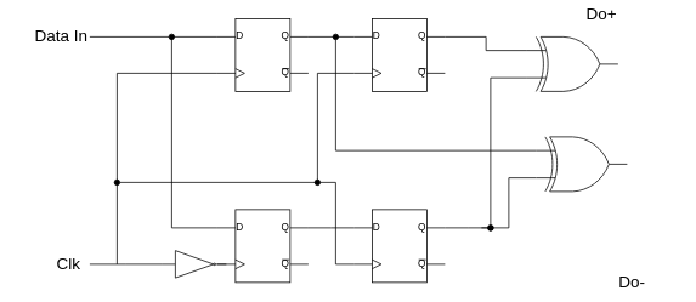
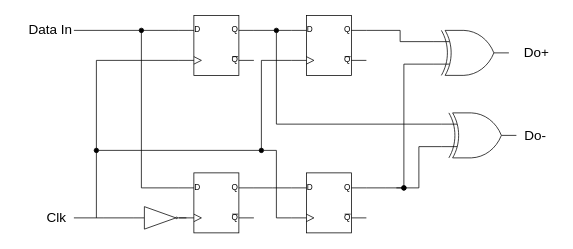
  <mxCell id="0" />
  <mxCell id="1" parent="0" />
  <mxCell id="2" style="edgeStyle=elbowEdgeStyle;rounded=0;orthogonalLoop=1;jettySize=auto;html=1;exitX=0;exitY=0.25;exitDx=0;exitDy=0;exitPerimeter=0;entryX=0;entryY=0.25;entryDx=0;entryDy=0;entryPerimeter=0;endArrow=none;endFill=0;" edge="1" parent="1" source="4" target="6"><mxGeometry relative="1" as="geometry"><Array as="points"><mxPoint x="188" y="130" /></Array></mxGeometry></mxCell>
  <mxCell id="3" style="edgeStyle=elbowEdgeStyle;rounded=0;orthogonalLoop=1;jettySize=auto;html=1;exitX=0;exitY=0.75;exitDx=0;exitDy=0;exitPerimeter=0;entryX=0;entryY=0.75;entryDx=0;entryDy=0;entryPerimeter=0;endArrow=none;endFill=0;" edge="1" parent="1" target="4"><mxGeometry relative="1" as="geometry"><mxPoint x="128" y="290" as="sourcePoint" /><Array as="points"><mxPoint x="128" y="190" /></Array></mxGeometry></mxCell>
  <mxCell id="4" value="" style="verticalLabelPosition=bottom;shadow=0;dashed=0;align=center;html=1;verticalAlign=top;shape=mxgraph.electrical.logic_gates.d_type_flip-flop;fillColor=#FFFFFF;" vertex="1" parent="1"><mxGeometry x="238" y="20" width="100" height="80" as="geometry" /></mxCell>
  <mxCell id="5" style="edgeStyle=elbowEdgeStyle;rounded=0;orthogonalLoop=1;jettySize=auto;html=1;exitX=1;exitY=0.25;exitDx=0;exitDy=0;exitPerimeter=0;entryX=0;entryY=0.25;entryDx=0;entryDy=0;entryPerimeter=0;endArrow=none;endFill=0;" edge="1" parent="1" source="6" target="9"><mxGeometry relative="1" as="geometry" /></mxCell>
  <mxCell id="6" value="" style="verticalLabelPosition=bottom;shadow=0;dashed=0;align=center;html=1;verticalAlign=top;shape=mxgraph.electrical.logic_gates.d_type_flip-flop;fillColor=#FFFFFF;" vertex="1" parent="1"><mxGeometry x="238" y="230" width="100" height="80" as="geometry" /></mxCell>
  <mxCell id="7" style="edgeStyle=elbowEdgeStyle;rounded=0;orthogonalLoop=1;jettySize=auto;html=1;exitX=1;exitY=0.25;exitDx=0;exitDy=0;exitPerimeter=0;endArrow=oval;endFill=1;" edge="1" parent="1" source="9"><mxGeometry relative="1" as="geometry"><mxPoint x="538" y="250" as="targetPoint" /></mxGeometry></mxCell>
  <mxCell id="8" style="edgeStyle=elbowEdgeStyle;rounded=0;orthogonalLoop=1;jettySize=auto;html=1;exitX=0;exitY=0.75;exitDx=0;exitDy=0;exitPerimeter=0;endArrow=oval;endFill=1;" edge="1" parent="1" source="9"><mxGeometry relative="1" as="geometry"><mxPoint x="348" y="200" as="targetPoint" /><Array as="points"><mxPoint x="368" y="230" /><mxPoint x="348" y="200" /><mxPoint x="368" y="230" /></Array></mxGeometry></mxCell>
  <mxCell id="9" value="" style="verticalLabelPosition=bottom;shadow=0;dashed=0;align=center;html=1;verticalAlign=top;shape=mxgraph.electrical.logic_gates.d_type_flip-flop;fillColor=#FFFFFF;" vertex="1" parent="1"><mxGeometry x="388" y="230" width="100" height="80" as="geometry" /></mxCell>
  <mxCell id="10" style="edgeStyle=elbowEdgeStyle;rounded=0;orthogonalLoop=1;jettySize=auto;html=1;exitX=1;exitY=0.25;exitDx=0;exitDy=0;exitPerimeter=0;entryX=0;entryY=0.25;entryDx=0;entryDy=0;entryPerimeter=0;endArrow=none;endFill=0;" edge="1" parent="1" source="12" target="15"><mxGeometry relative="1" as="geometry" /></mxCell>
  <mxCell id="11" style="edgeStyle=elbowEdgeStyle;rounded=0;orthogonalLoop=1;jettySize=auto;html=1;exitX=0;exitY=0.75;exitDx=0;exitDy=0;exitPerimeter=0;endArrow=oval;endFill=1;" edge="1" parent="1" source="12"><mxGeometry relative="1" as="geometry"><mxPoint x="128" y="200" as="targetPoint" /><Array as="points"><mxPoint x="348" y="150" /><mxPoint x="208" y="210" /><mxPoint x="388" y="130" /></Array></mxGeometry></mxCell>
  <mxCell id="12" value="" style="verticalLabelPosition=bottom;shadow=0;dashed=0;align=center;html=1;verticalAlign=top;shape=mxgraph.electrical.logic_gates.d_type_flip-flop;fillColor=#FFFFFF;" vertex="1" parent="1"><mxGeometry x="388" y="20" width="100" height="80" as="geometry" /></mxCell>
  <mxCell id="13" value="" style="endArrow=none;html=1;entryX=0;entryY=0.25;entryDx=0;entryDy=0;entryPerimeter=0;" edge="1" parent="1" target="12"><mxGeometry width="50" height="50" relative="1" as="geometry"><mxPoint x="338" y="40" as="sourcePoint" /><mxPoint x="388" y="-10" as="targetPoint" /></mxGeometry></mxCell>
  <mxCell id="14" style="edgeStyle=elbowEdgeStyle;rounded=0;orthogonalLoop=1;jettySize=auto;html=1;exitX=0;exitY=0.75;exitDx=0;exitDy=0;exitPerimeter=0;endArrow=oval;endFill=1;" edge="1" parent="1" source="15"><mxGeometry relative="1" as="geometry"><mxPoint x="538" y="250" as="targetPoint" /><Array as="points"><mxPoint x="538" y="170" /></Array></mxGeometry></mxCell>
  <mxCell id="15" value="" style="verticalLabelPosition=bottom;shadow=0;dashed=0;align=center;html=1;verticalAlign=top;shape=mxgraph.electrical.logic_gates.logic_gate;operation=xor;" vertex="1" parent="1"><mxGeometry x="578" y="40" width="100" height="60" as="geometry" /></mxCell>
  <mxCell id="16" style="edgeStyle=elbowEdgeStyle;rounded=0;orthogonalLoop=1;jettySize=auto;html=1;exitX=0;exitY=0.75;exitDx=0;exitDy=0;exitPerimeter=0;entryX=0;entryY=0.75;entryDx=0;entryDy=0;entryPerimeter=0;endArrow=none;endFill=0;" edge="1" parent="1" target="18"><mxGeometry relative="1" as="geometry"><mxPoint x="528" y="250" as="sourcePoint" /></mxGeometry></mxCell>
  <mxCell id="17" style="edgeStyle=elbowEdgeStyle;rounded=0;orthogonalLoop=1;jettySize=auto;html=1;exitX=0;exitY=0.25;exitDx=0;exitDy=0;exitPerimeter=0;endArrow=oval;endFill=1;" edge="1" parent="1" source="18"><mxGeometry relative="1" as="geometry"><mxPoint x="368" y="40" as="targetPoint" /><Array as="points"><mxPoint x="368" y="100" /></Array></mxGeometry></mxCell>
  <mxCell id="18" value="" style="verticalLabelPosition=bottom;shadow=0;dashed=0;align=center;html=1;verticalAlign=top;shape=mxgraph.electrical.logic_gates.logic_gate;operation=xor;" vertex="1" parent="1"><mxGeometry x="588" y="150" width="100" height="60" as="geometry" /></mxCell>
  <mxCell id="19" style="edgeStyle=elbowEdgeStyle;rounded=0;orthogonalLoop=1;jettySize=auto;html=1;exitX=0;exitY=0.5;exitDx=0;exitDy=0;entryX=0;entryY=0.5;entryDx=0;entryDy=0;endArrow=none;endFill=0;" edge="1" parent="1" target="20"><mxGeometry relative="1" as="geometry"><mxPoint x="98" y="290" as="sourcePoint" /></mxGeometry></mxCell>
  <mxCell id="20" value="" style="verticalLabelPosition=bottom;shadow=0;dashed=0;align=center;html=1;verticalAlign=top;shape=mxgraph.electrical.logic_gates.buffer2;negating=1;" vertex="1" parent="1"><mxGeometry x="178" y="275" width="70" height="30" as="geometry" /></mxCell>
  <mxCell id="21" value="" style="endArrow=oval;html=1;endFill=1;" edge="1" parent="1"><mxGeometry width="50" height="50" relative="1" as="geometry"><mxPoint x="98" y="40" as="sourcePoint" /><mxPoint x="188" y="40" as="targetPoint" /></mxGeometry></mxCell>
  <mxCell id="22" value="&lt;span style=&quot;font-size: 18px&quot;&gt;Data In&lt;/span&gt;" style="text;html=1;strokeColor=none;fillColor=none;align=center;verticalAlign=middle;whiteSpace=wrap;rounded=0;" vertex="1" parent="1"><mxGeometry x="20" y="30" width="94" height="17" as="geometry" /></mxCell>
  <mxCell id="23" value="&lt;span style=&quot;font-size: 18px&quot;&gt;Clk&lt;/span&gt;" style="text;html=1;strokeColor=none;fillColor=none;align=center;verticalAlign=middle;whiteSpace=wrap;rounded=0;" vertex="1" parent="1"><mxGeometry x="28" y="281.5" width="94" height="17" as="geometry" /></mxCell>
- <mxCell id="24" value="&lt;span style=&quot;font-size: 18px&quot;&gt;Do+&lt;/span&gt;" style="text;html=1;strokeColor=none;fillColor=none;align=center;verticalAlign=middle;whiteSpace=wrap;rounded=0;" vertex="1" parent="1"><mxGeometry x="633" y="6.5" width="54" height="17" as="geometry" /></mxCell>
- <mxCell id="25" value="&lt;span style=&quot;font-size: 18px&quot;&gt;Do-&lt;/span&gt;" style="text;html=1;strokeColor=none;fillColor=none;align=center;verticalAlign=middle;whiteSpace=wrap;rounded=0;" vertex="1" parent="1"><mxGeometry x="668" y="301.5" width="51" height="17" as="geometry" /></mxCell>
+ <mxCell id="24" value="&lt;span style=&quot;font-size: 18px&quot;&gt;Do+&lt;/span&gt;" style="text;html=1;strokeColor=none;fillColor=none;align=center;verticalAlign=middle;whiteSpace=wrap;rounded=0;" vertex="1" parent="1"><mxGeometry x="688" y="61.5" width="54" height="17" as="geometry" /></mxCell>
+ <mxCell id="25" value="&lt;span style=&quot;font-size: 18px&quot;&gt;Do-&lt;/span&gt;" style="text;html=1;strokeColor=none;fillColor=none;align=center;verticalAlign=middle;whiteSpace=wrap;rounded=0;" vertex="1" parent="1"><mxGeometry x="688" y="171.5" width="51" height="17" as="geometry" /></mxCell>
